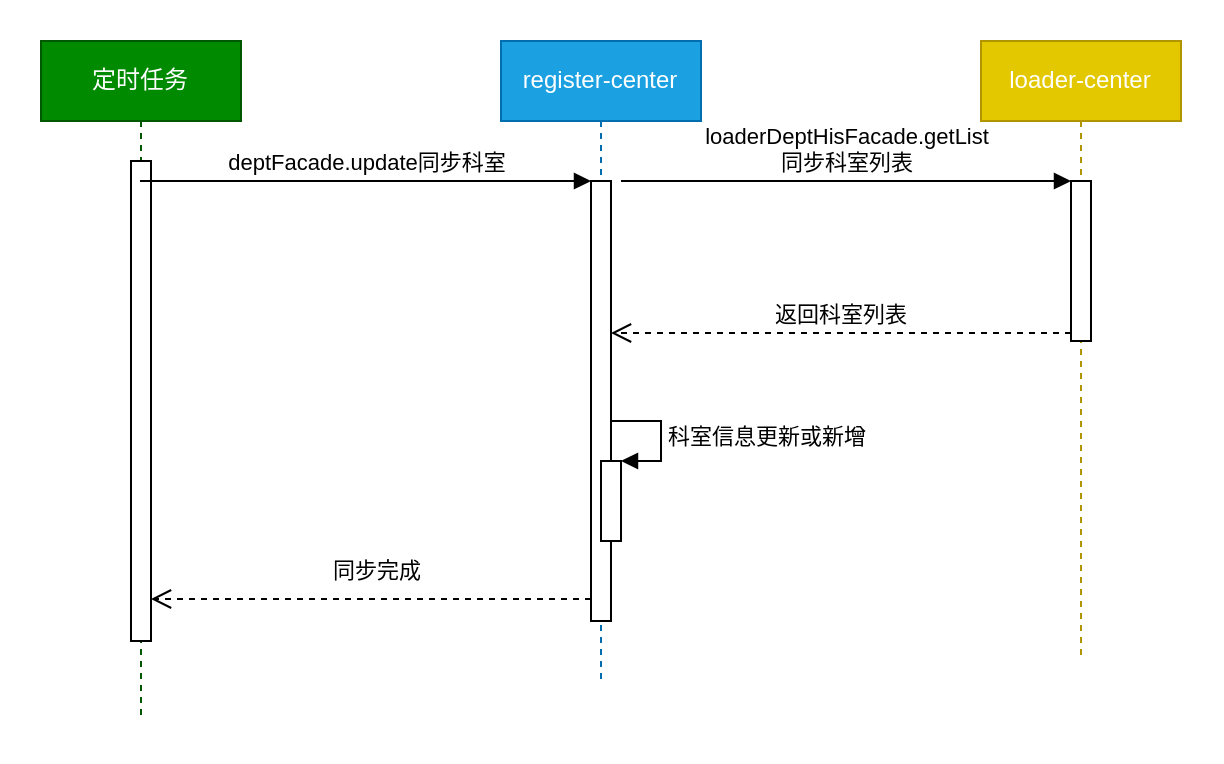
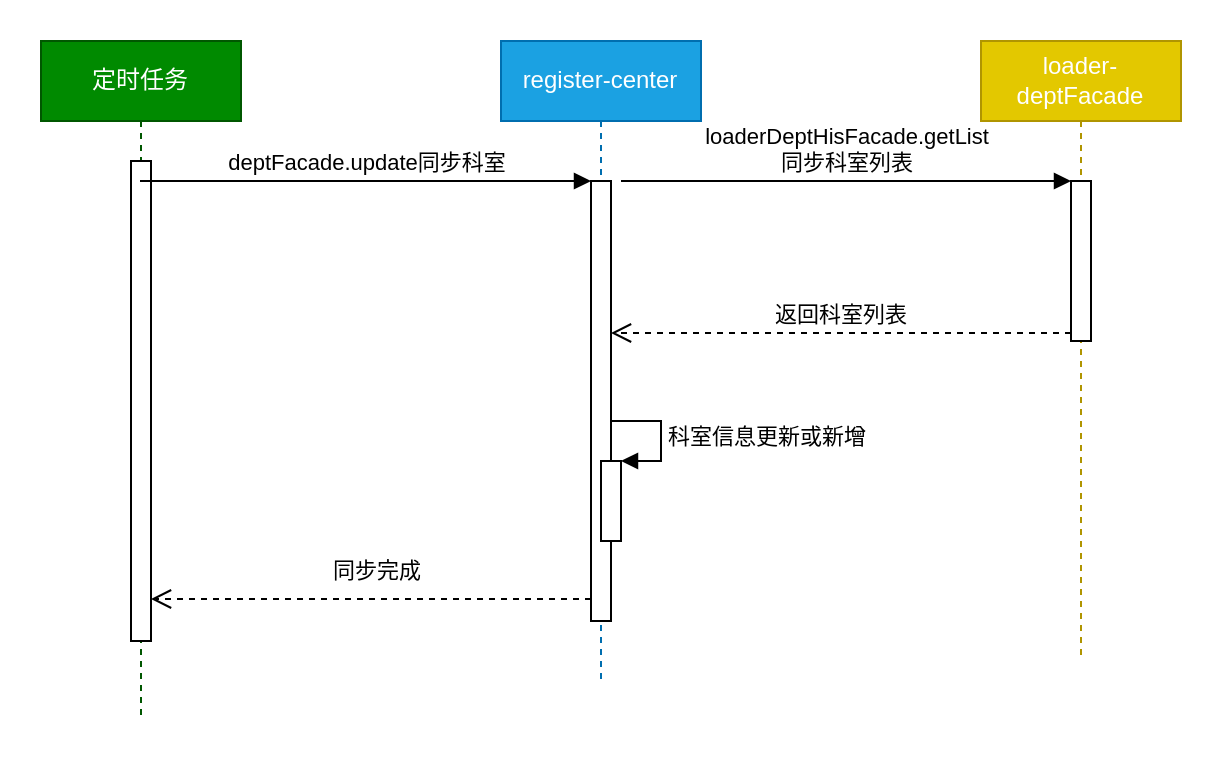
  <mxCell id="0" />
  <mxCell id="1" parent="0" />
  <mxCell id="2" value="定时任务" style="shape=umlLifeline;perimeter=lifelinePerimeter;whiteSpace=wrap;html=1;container=1;collapsible=0;recursiveResize=0;outlineConnect=0;fillColor=#008a00;strokeColor=#005700;fontColor=#ffffff;" parent="1" vertex="1"><mxGeometry x="20" y="20" width="100" height="340" as="geometry" /></mxCell>
  <mxCell id="3" value="" style="html=1;points=[];perimeter=orthogonalPerimeter;" parent="2" vertex="1"><mxGeometry x="45" y="60" width="10" height="240" as="geometry" /></mxCell>
  <mxCell id="4" value="register-center" style="shape=umlLifeline;perimeter=lifelinePerimeter;whiteSpace=wrap;html=1;container=1;collapsible=0;recursiveResize=0;outlineConnect=0;fillColor=#1ba1e2;strokeColor=#006EAF;fontColor=#ffffff;" parent="1" vertex="1"><mxGeometry x="250" y="20" width="100" height="320" as="geometry" /></mxCell>
  <mxCell id="5" value="" style="html=1;points=[];perimeter=orthogonalPerimeter;" parent="4" vertex="1"><mxGeometry x="45" y="70" width="10" height="220" as="geometry" /></mxCell>
  <mxCell id="6" value="" style="html=1;points=[];perimeter=orthogonalPerimeter;" vertex="1" parent="4"><mxGeometry x="50" y="210" width="10" height="40" as="geometry" /></mxCell>
  <mxCell id="7" value="科室信息更新或新增" style="edgeStyle=orthogonalEdgeStyle;html=1;align=left;spacingLeft=2;endArrow=block;rounded=0;entryX=1;entryY=0;" edge="1" target="6" parent="4"><mxGeometry relative="1" as="geometry"><mxPoint x="55" y="190" as="sourcePoint" /><Array as="points"><mxPoint x="80" y="190" /></Array></mxGeometry></mxCell>
- <mxCell id="8" value="loader-center" style="shape=umlLifeline;perimeter=lifelinePerimeter;whiteSpace=wrap;html=1;container=1;collapsible=0;recursiveResize=0;outlineConnect=0;fillColor=#e3c800;strokeColor=#B09500;fontColor=#ffffff;" parent="1" vertex="1"><mxGeometry x="490" y="20" width="100" height="310" as="geometry" /></mxCell>
+ <mxCell id="8" value="loader-deptFacade" style="shape=umlLifeline;perimeter=lifelinePerimeter;whiteSpace=wrap;html=1;container=1;collapsible=0;recursiveResize=0;outlineConnect=0;fillColor=#e3c800;strokeColor=#B09500;fontColor=#ffffff;" parent="1" vertex="1"><mxGeometry x="490" y="20" width="100" height="310" as="geometry" /></mxCell>
  <mxCell id="9" value="" style="html=1;points=[];perimeter=orthogonalPerimeter;" parent="8" vertex="1"><mxGeometry x="45" y="70" width="10" height="80" as="geometry" /></mxCell>
  <mxCell id="10" value="deptFacade.update同步科室" style="html=1;verticalAlign=bottom;endArrow=block;entryX=0;entryY=0;" parent="1" source="2" target="5" edge="1"><mxGeometry relative="1" as="geometry"><mxPoint x="225" y="90" as="sourcePoint" /></mxGeometry></mxCell>
  <mxCell id="11" value="同步完成" style="html=1;verticalAlign=bottom;endArrow=open;dashed=1;endSize=8;exitX=0;exitY=0.95;" parent="1" source="5" target="3" edge="1"><mxGeometry x="-0.023" y="-5" relative="1" as="geometry"><mxPoint x="80" y="195" as="targetPoint" /><Array as="points" /><mxPoint as="offset" /></mxGeometry></mxCell>
  <mxCell id="12" value="&lt;div&gt;loaderDeptHisFacade.getList&lt;/div&gt;&lt;div&gt;同步科室列表&lt;br&gt;&lt;/div&gt;" style="html=1;verticalAlign=bottom;endArrow=block;entryX=0;entryY=0;exitX=1.5;exitY=0;exitDx=0;exitDy=0;exitPerimeter=0;" parent="1" source="5" target="9" edge="1"><mxGeometry relative="1" as="geometry"><mxPoint x="465" y="90" as="sourcePoint" /></mxGeometry></mxCell>
  <mxCell id="13" value="返回科室列表" style="html=1;verticalAlign=bottom;endArrow=open;dashed=1;endSize=8;exitX=0;exitY=0.95;" parent="1" source="9" target="5" edge="1"><mxGeometry relative="1" as="geometry"><mxPoint x="465" y="166" as="targetPoint" /></mxGeometry></mxCell>
